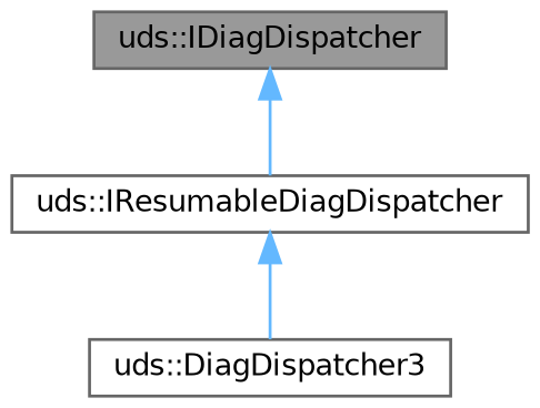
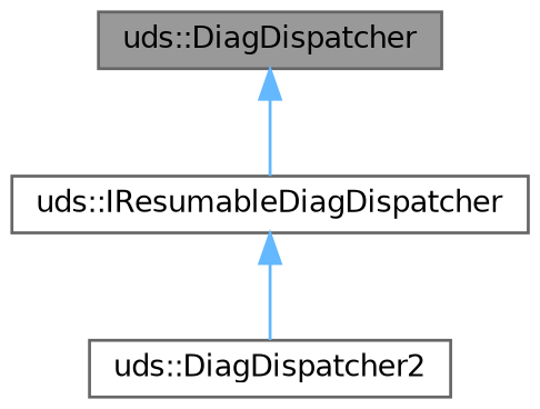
  digraph {
    node [color=gray40 fillcolor=white fontname=Helvetica fontsize=10 shape=box style=filled]
    edge [color=steelblue1 dir=back fontname=Helvetica fontsize=10 labelfontname=Helvetica labelfontsize=10 style=solid]
-   n1 [fillcolor=grey60 fontcolor=black height=0.2 label="uds::IDiagDispatcher" width=0.4]
+   n1 [fillcolor=grey60 fontcolor=black height=0.2 label="uds::DiagDispatcher" width=0.4]
    n2 [height=0.2 label="uds::IResumableDiagDispatcher" width=0.4]
-   n3 [height=0.2 label="uds::DiagDispatcher3" width=0.4]
+   n3 [height=0.2 label="uds::DiagDispatcher2" width=0.4]
    n1 -> n2
    n2 -> n3
  }
